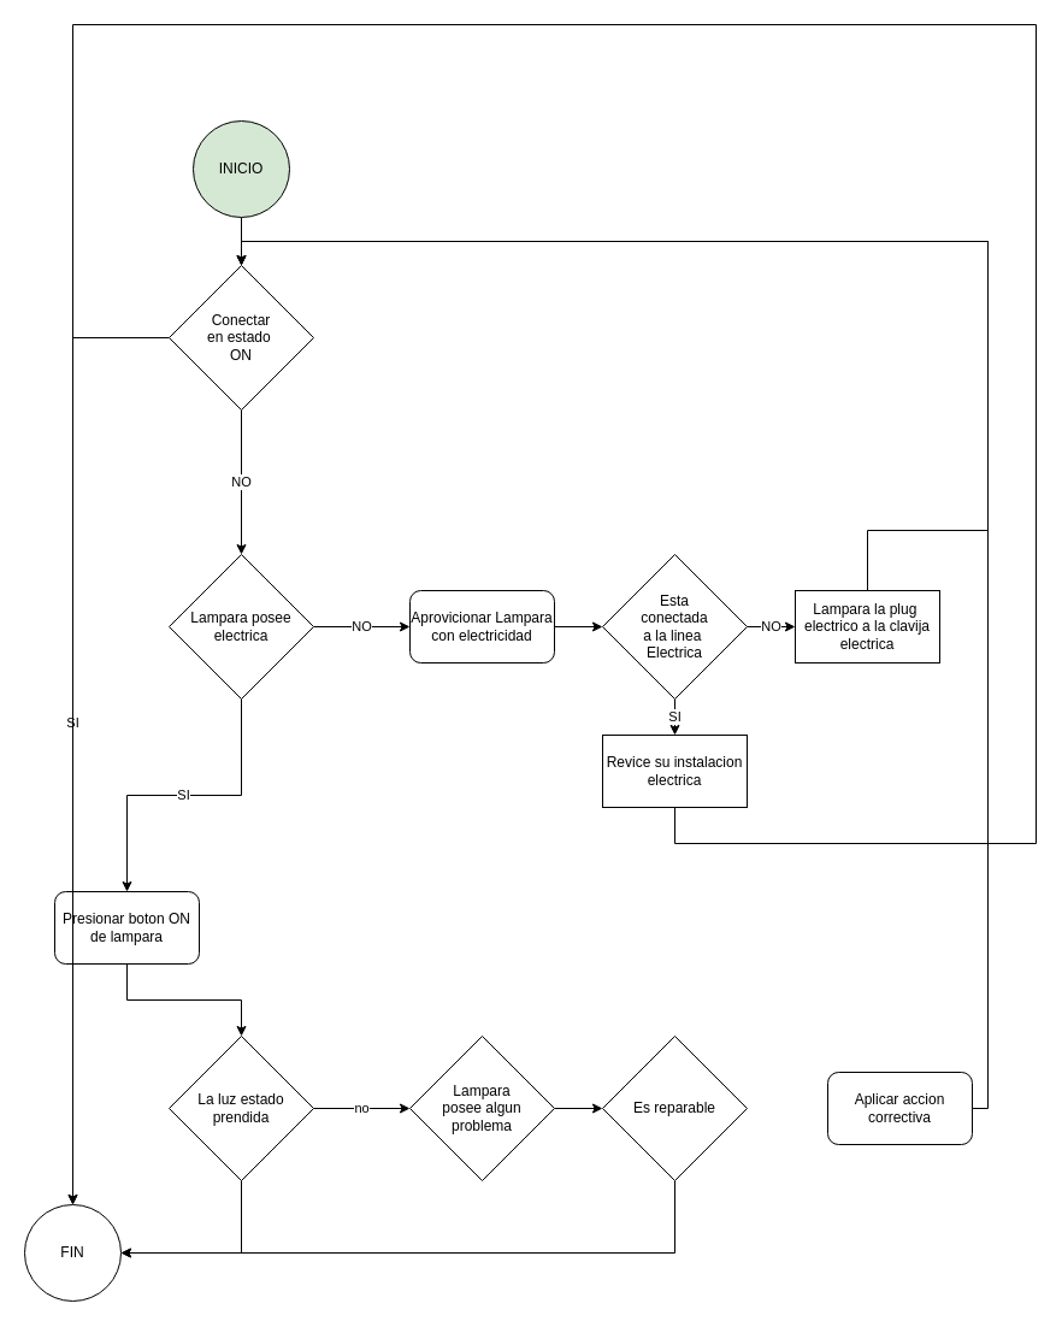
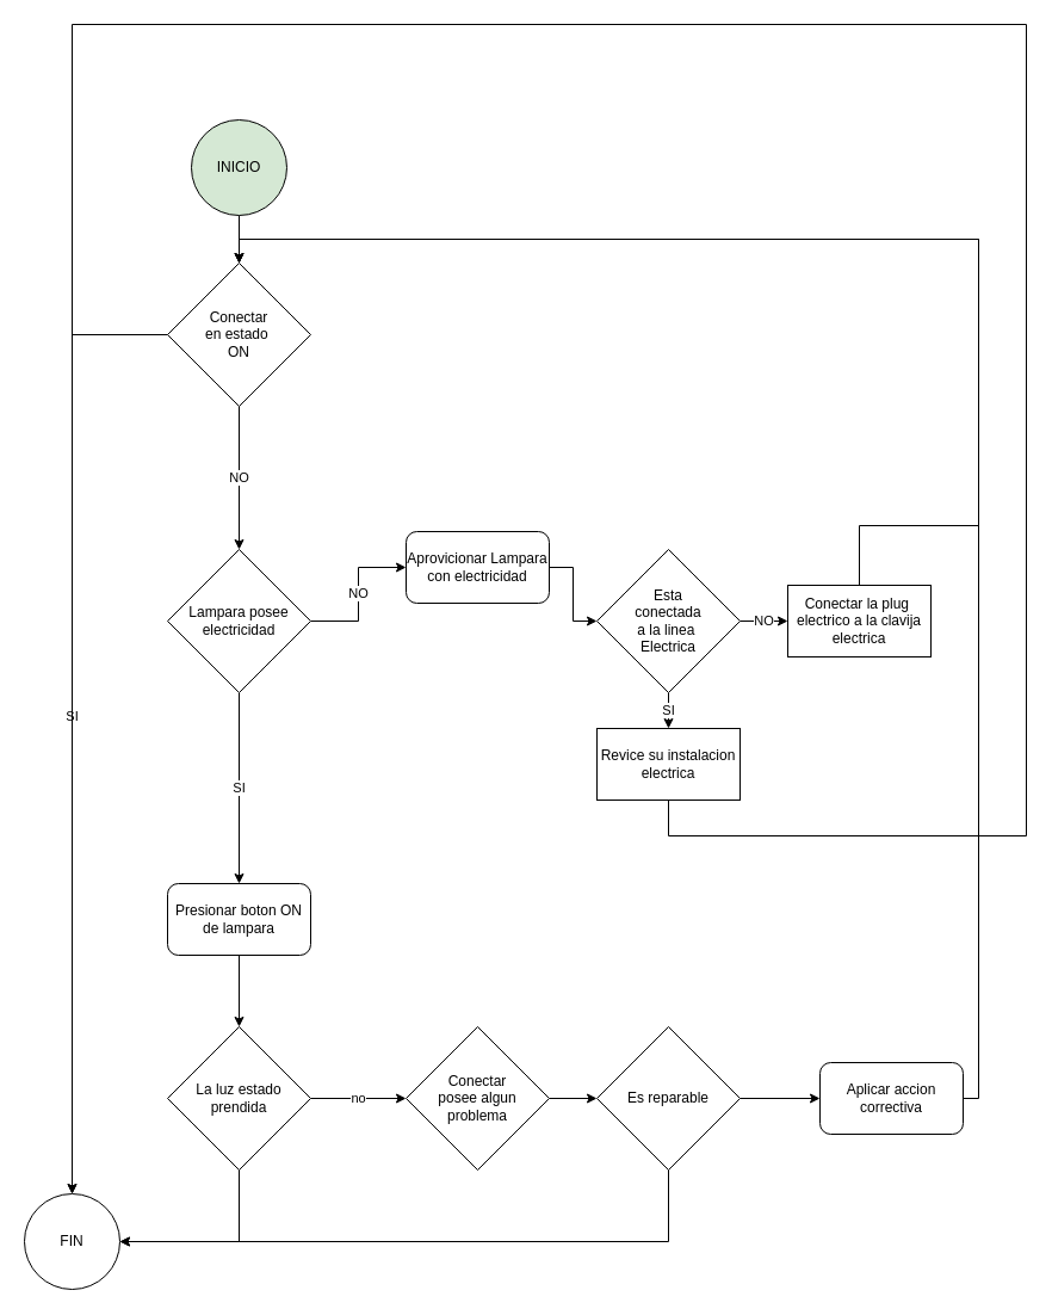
  <mxCell id="0" />
  <mxCell id="1" parent="0" />
  <mxCell id="2" value="" style="edgeStyle=orthogonalEdgeStyle;rounded=0;orthogonalLoop=1;jettySize=auto;html=1;" parent="1" source="3" target="5" edge="1"><mxGeometry relative="1" as="geometry" /></mxCell>
  <mxCell id="3" value="INICIO" style="ellipse;whiteSpace=wrap;html=1;aspect=fixed;fillColor=#d5e8d4;" parent="1" vertex="1"><mxGeometry x="160" y="100" width="80" height="80" as="geometry" /></mxCell>
  <mxCell id="4" value="NO" style="edgeStyle=orthogonalEdgeStyle;rounded=0;orthogonalLoop=1;jettySize=auto;html=1;" parent="1" source="5" target="8" edge="1"><mxGeometry relative="1" as="geometry" /></mxCell>
  <mxCell id="5" value="Conectar&lt;br&gt;en estado&amp;nbsp;&lt;br&gt;ON" style="rhombus;whiteSpace=wrap;html=1;" parent="1" vertex="1"><mxGeometry x="140" y="220" width="120" height="120" as="geometry" /></mxCell>
  <mxCell id="6" value="SI" style="edgeStyle=orthogonalEdgeStyle;rounded=0;orthogonalLoop=1;jettySize=auto;html=1;" parent="1" source="8" target="14" edge="1"><mxGeometry relative="1" as="geometry"><mxPoint x="200" y="800" as="targetPoint" /></mxGeometry></mxCell>
  <mxCell id="7" value="NO" style="edgeStyle=orthogonalEdgeStyle;rounded=0;orthogonalLoop=1;jettySize=auto;html=1;" parent="1" source="8" target="12" edge="1"><mxGeometry relative="1" as="geometry" /></mxCell>
- <mxCell id="8" value="Lampara posee&lt;br&gt;electrica" style="rhombus;whiteSpace=wrap;html=1;" parent="1" vertex="1"><mxGeometry x="140" y="460" width="120" height="120" as="geometry" /></mxCell>
+ <mxCell id="8" value="Lampara posee&lt;br&gt;electricidad" style="rhombus;whiteSpace=wrap;html=1;" parent="1" vertex="1"><mxGeometry x="140" y="460" width="120" height="120" as="geometry" /></mxCell>
  <mxCell id="9" value="" style="edgeStyle=orthogonalEdgeStyle;rounded=0;orthogonalLoop=1;jettySize=auto;html=1;" edge="1" parent="1" source="10" target="28"><mxGeometry relative="1" as="geometry" /></mxCell>
- <mxCell id="10" value="Lampara&lt;br&gt;posee algun problema" style="rhombus;whiteSpace=wrap;html=1;" parent="1" vertex="1"><mxGeometry x="340" y="860" width="120" height="120" as="geometry" /></mxCell>
+ <mxCell id="10" value="Conectar&lt;br&gt;posee algun problema" style="rhombus;whiteSpace=wrap;html=1;" parent="1" vertex="1"><mxGeometry x="340" y="860" width="120" height="120" as="geometry" /></mxCell>
  <mxCell id="11" value="" style="edgeStyle=orthogonalEdgeStyle;rounded=0;orthogonalLoop=1;jettySize=auto;html=1;" parent="1" source="12" target="21" edge="1"><mxGeometry relative="1" as="geometry" /></mxCell>
- <mxCell id="12" value="Aprovicionar Lampara con electricidad" style="rounded=1;whiteSpace=wrap;html=1;" parent="1" vertex="1"><mxGeometry x="340" y="490" width="120" height="60" as="geometry" /></mxCell>
+ <mxCell id="12" value="Aprovicionar Lampara con electricidad" style="rounded=1;whiteSpace=wrap;html=1;" parent="1" vertex="1"><mxGeometry x="340" y="445" width="120" height="60" as="geometry" /></mxCell>
  <mxCell id="13" value="" style="edgeStyle=orthogonalEdgeStyle;rounded=0;orthogonalLoop=1;jettySize=auto;html=1;" edge="1" parent="1" source="14" target="25"><mxGeometry relative="1" as="geometry" /></mxCell>
- <mxCell id="14" value="Presionar boton ON de lampara" style="rounded=1;whiteSpace=wrap;html=1;" parent="1" vertex="1"><mxGeometry x="45" y="740" width="120" height="60" as="geometry" /></mxCell>
+ <mxCell id="14" value="Presionar boton ON de lampara" style="rounded=1;whiteSpace=wrap;html=1;" parent="1" vertex="1"><mxGeometry x="140" y="740" width="120" height="60" as="geometry" /></mxCell>
  <mxCell id="15" value="FIN" style="ellipse;whiteSpace=wrap;html=1;aspect=fixed;" parent="1" vertex="1"><mxGeometry x="20" y="1000" width="80" height="80" as="geometry" /></mxCell>
  <mxCell id="16" value="SI" style="endArrow=classic;html=1;rounded=0;exitX=0;exitY=0.5;exitDx=0;exitDy=0;entryX=0.5;entryY=0;entryDx=0;entryDy=0;" parent="1" source="5" target="15" edge="1"><mxGeometry width="50" height="50" relative="1" as="geometry"><mxPoint x="270" y="520" as="sourcePoint" /><mxPoint x="320" y="470" as="targetPoint" /><Array as="points"><mxPoint x="60" y="280" /></Array></mxGeometry></mxCell>
  <mxCell id="17" value="" style="edgeStyle=orthogonalEdgeStyle;rounded=0;orthogonalLoop=1;jettySize=auto;html=1;entryX=0.5;entryY=0;entryDx=0;entryDy=0;" parent="1" source="18" target="5" edge="1"><mxGeometry relative="1" as="geometry"><mxPoint x="820" y="440" as="targetPoint" /><Array as="points"><mxPoint x="820" y="440" /><mxPoint x="820" y="200" /><mxPoint x="200" y="200" /></Array></mxGeometry></mxCell>
- <mxCell id="18" value="Lampara la plug&amp;nbsp;&lt;br&gt;electrico a la clavija electrica" style="rounded=0;whiteSpace=wrap;html=1;" parent="1" vertex="1"><mxGeometry x="660" y="490" width="120" height="60" as="geometry" /></mxCell>
+ <mxCell id="18" value="Conectar la plug&amp;nbsp;&lt;br&gt;electrico a la clavija electrica" style="rounded=0;whiteSpace=wrap;html=1;" parent="1" vertex="1"><mxGeometry x="660" y="490" width="120" height="60" as="geometry" /></mxCell>
  <mxCell id="19" value="NO" style="edgeStyle=orthogonalEdgeStyle;rounded=0;orthogonalLoop=1;jettySize=auto;html=1;" parent="1" source="21" target="18" edge="1"><mxGeometry relative="1" as="geometry" /></mxCell>
  <mxCell id="20" value="SI" style="edgeStyle=orthogonalEdgeStyle;rounded=0;orthogonalLoop=1;jettySize=auto;html=1;" parent="1" source="21" target="22" edge="1"><mxGeometry relative="1" as="geometry" /></mxCell>
  <mxCell id="21" value="Esta &lt;br&gt;conectada&lt;br&gt;a la linea&amp;nbsp;&lt;br&gt;Electrica" style="rhombus;whiteSpace=wrap;html=1;" parent="1" vertex="1"><mxGeometry x="500" y="460" width="120" height="120" as="geometry" /></mxCell>
  <mxCell id="22" value="Revice su instalacion electrica" style="rounded=0;whiteSpace=wrap;html=1;" parent="1" vertex="1"><mxGeometry x="500" y="610" width="120" height="60" as="geometry" /></mxCell>
  <mxCell id="23" value="" style="endArrow=classic;html=1;rounded=0;exitX=0.5;exitY=1;exitDx=0;exitDy=0;entryX=0.5;entryY=0;entryDx=0;entryDy=0;" edge="1" parent="1" source="22" target="15"><mxGeometry width="50" height="50" relative="1" as="geometry"><mxPoint x="250" y="700" as="sourcePoint" /><mxPoint x="300" y="650" as="targetPoint" /><Array as="points"><mxPoint x="560" y="700" /><mxPoint x="860" y="700" /><mxPoint x="860" y="20" /><mxPoint x="60" y="20" /><mxPoint x="60" y="690" /></Array></mxGeometry></mxCell>
  <mxCell id="24" value="no" style="edgeStyle=orthogonalEdgeStyle;rounded=0;orthogonalLoop=1;jettySize=auto;html=1;" edge="1" parent="1" source="25" target="10"><mxGeometry relative="1" as="geometry" /></mxCell>
  <mxCell id="25" value="La luz estado&lt;br&gt;prendida" style="rhombus;whiteSpace=wrap;html=1;" vertex="1" parent="1"><mxGeometry x="140" y="860" width="120" height="120" as="geometry" /></mxCell>
  <mxCell id="26" value="" style="endArrow=classic;html=1;rounded=0;exitX=0.5;exitY=1;exitDx=0;exitDy=0;entryX=1;entryY=0.5;entryDx=0;entryDy=0;" edge="1" parent="1" source="25" target="15"><mxGeometry width="50" height="50" relative="1" as="geometry"><mxPoint x="250" y="980" as="sourcePoint" /><mxPoint x="300" y="930" as="targetPoint" /><Array as="points"><mxPoint x="200" y="1040" /></Array></mxGeometry></mxCell>
+ <mxCell id="27" value="" style="edgeStyle=orthogonalEdgeStyle;rounded=0;orthogonalLoop=1;jettySize=auto;html=1;" edge="1" parent="1" source="28" target="30"><mxGeometry relative="1" as="geometry" /></mxCell>
  <mxCell id="28" value="Es reparable" style="rhombus;whiteSpace=wrap;html=1;" vertex="1" parent="1"><mxGeometry x="500" y="860" width="120" height="120" as="geometry" /></mxCell>
  <mxCell id="29" value="" style="endArrow=classic;html=1;rounded=0;exitX=0.5;exitY=1;exitDx=0;exitDy=0;entryX=1;entryY=0.5;entryDx=0;entryDy=0;" edge="1" parent="1" source="28" target="15"><mxGeometry width="50" height="50" relative="1" as="geometry"><mxPoint x="250" y="920" as="sourcePoint" /><mxPoint x="300" y="870" as="targetPoint" /><Array as="points"><mxPoint x="560" y="1040" /></Array></mxGeometry></mxCell>
  <mxCell id="30" value="Aplicar accion correctiva" style="rounded=1;whiteSpace=wrap;html=1;" vertex="1" parent="1"><mxGeometry x="687" y="890" width="120" height="60" as="geometry" /></mxCell>
  <mxCell id="31" value="" style="endArrow=classic;html=1;rounded=0;entryX=0.5;entryY=0;entryDx=0;entryDy=0;exitX=1;exitY=0.5;exitDx=0;exitDy=0;" edge="1" parent="1" source="30" target="5"><mxGeometry width="50" height="50" relative="1" as="geometry"><mxPoint x="820" y="920" as="sourcePoint" /><mxPoint x="-60" y="800" as="targetPoint" /><Array as="points"><mxPoint x="820" y="920" /><mxPoint x="820" y="200" /><mxPoint x="200" y="200" /></Array></mxGeometry></mxCell>
